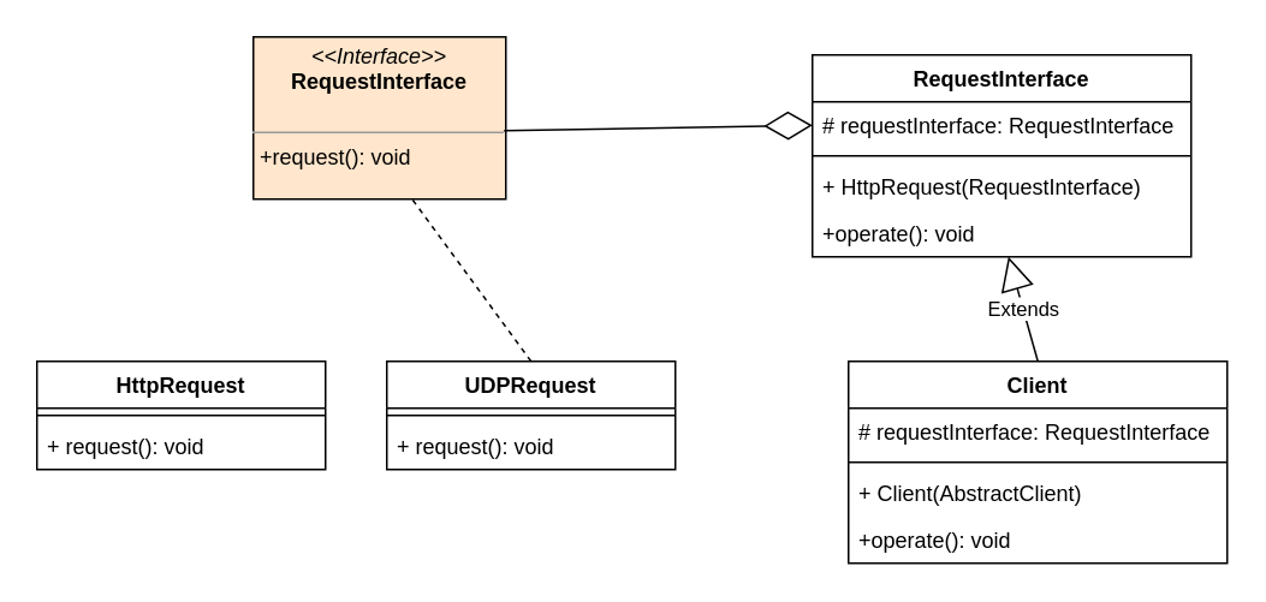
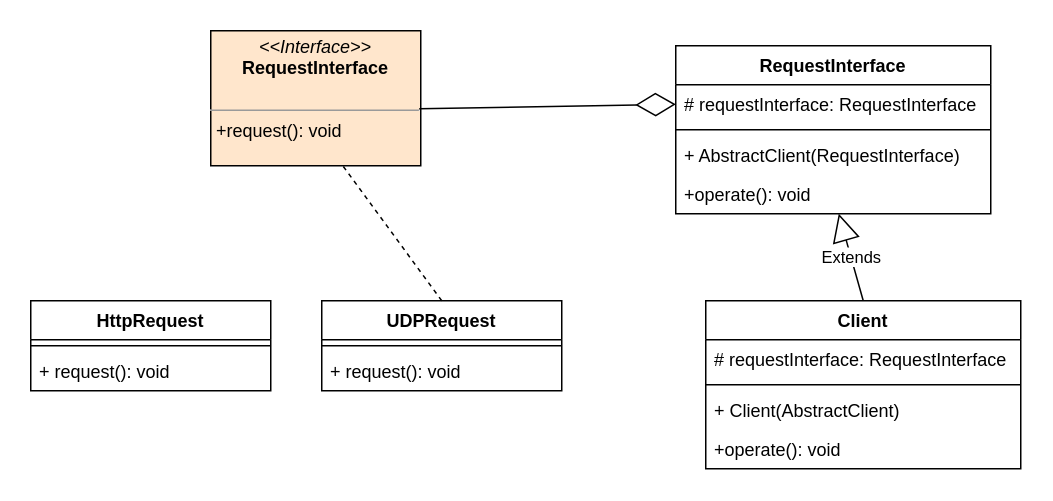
  <mxCell id="0" />
  <mxCell id="1" parent="0" />
  <mxCell id="2" value="&lt;p style=&quot;margin: 0px ; margin-top: 4px ; text-align: center&quot;&gt;&lt;i&gt;&amp;lt;&amp;lt;Interface&amp;gt;&amp;gt;&lt;/i&gt;&lt;br&gt;&lt;b&gt;RequestInterface&lt;/b&gt;&lt;/p&gt;&lt;p style=&quot;margin: 0px ; margin-left: 4px&quot;&gt;&lt;br&gt;&lt;/p&gt;&lt;hr size=&quot;1&quot;&gt;&lt;p style=&quot;margin: 0px ; margin-left: 4px&quot;&gt;+request(): void&lt;br&gt;&lt;/p&gt;" style="verticalAlign=top;align=left;overflow=fill;fontSize=12;fontFamily=Helvetica;html=1;fillColor=#ffe6cc;" vertex="1" parent="1"><mxGeometry x="140" y="20" width="140" height="90" as="geometry" /></mxCell>
  <mxCell id="3" value="HttpRequest" style="swimlane;fontStyle=1;align=center;verticalAlign=top;childLayout=stackLayout;horizontal=1;startSize=26;horizontalStack=0;resizeParent=1;resizeParentMax=0;resizeLast=0;collapsible=1;marginBottom=0;" vertex="1" parent="1"><mxGeometry x="20" y="200" width="160" height="60" as="geometry" /></mxCell>
  <mxCell id="4" value="" style="line;strokeWidth=1;fillColor=none;align=left;verticalAlign=middle;spacingTop=-1;spacingLeft=3;spacingRight=3;rotatable=0;labelPosition=right;points=[];portConstraint=eastwest;" vertex="1" parent="3"><mxGeometry y="26" width="160" height="8" as="geometry" /></mxCell>
  <mxCell id="5" value="+ request(): void" style="text;strokeColor=none;fillColor=none;align=left;verticalAlign=top;spacingLeft=4;spacingRight=4;overflow=hidden;rotatable=0;points=[[0,0.5],[1,0.5]];portConstraint=eastwest;" vertex="1" parent="3"><mxGeometry y="34" width="160" height="26" as="geometry" /></mxCell>
  <mxCell id="6" value="UDPRequest" style="swimlane;fontStyle=1;align=center;verticalAlign=top;childLayout=stackLayout;horizontal=1;startSize=26;horizontalStack=0;resizeParent=1;resizeParentMax=0;resizeLast=0;collapsible=1;marginBottom=0;" vertex="1" parent="1"><mxGeometry x="214" y="200" width="160" height="60" as="geometry" /></mxCell>
  <mxCell id="7" value="" style="line;strokeWidth=1;fillColor=none;align=left;verticalAlign=middle;spacingTop=-1;spacingLeft=3;spacingRight=3;rotatable=0;labelPosition=right;points=[];portConstraint=eastwest;" vertex="1" parent="6"><mxGeometry y="26" width="160" height="8" as="geometry" /></mxCell>
  <mxCell id="8" value="+ request(): void" style="text;strokeColor=none;fillColor=none;align=left;verticalAlign=top;spacingLeft=4;spacingRight=4;overflow=hidden;rotatable=0;points=[[0,0.5],[1,0.5]];portConstraint=eastwest;" vertex="1" parent="6"><mxGeometry y="34" width="160" height="26" as="geometry" /></mxCell>
  <mxCell id="9" value="" style="endArrow=none;dashed=1;endFill=0;endSize=12;html=1;exitX=0.5;exitY=0;exitDx=0;exitDy=0;entryX=0.629;entryY=1;entryDx=0;entryDy=0;entryPerimeter=0;" edge="1" parent="1" source="6" target="2"><mxGeometry width="160" relative="1" as="geometry"><mxPoint x="110" y="210" as="sourcePoint" /><mxPoint x="220" y="120" as="targetPoint" /></mxGeometry></mxCell>
  <mxCell id="10" value="RequestInterface" style="swimlane;fontStyle=1;align=center;verticalAlign=top;childLayout=stackLayout;horizontal=1;startSize=26;horizontalStack=0;resizeParent=1;resizeParentMax=0;resizeLast=0;collapsible=1;marginBottom=0;" vertex="1" parent="1"><mxGeometry x="450" y="30" width="210" height="112" as="geometry" /></mxCell>
  <mxCell id="11" value="# requestInterface: RequestInterface" style="text;strokeColor=none;fillColor=none;align=left;verticalAlign=top;spacingLeft=4;spacingRight=4;overflow=hidden;rotatable=0;points=[[0,0.5],[1,0.5]];portConstraint=eastwest;" vertex="1" parent="10"><mxGeometry y="26" width="210" height="26" as="geometry" /></mxCell>
  <mxCell id="12" value="" style="line;strokeWidth=1;fillColor=none;align=left;verticalAlign=middle;spacingTop=-1;spacingLeft=3;spacingRight=3;rotatable=0;labelPosition=right;points=[];portConstraint=eastwest;" vertex="1" parent="10"><mxGeometry y="52" width="210" height="8" as="geometry" /></mxCell>
- <mxCell id="13" value="+ HttpRequest(RequestInterface)" style="text;strokeColor=none;fillColor=none;align=left;verticalAlign=top;spacingLeft=4;spacingRight=4;overflow=hidden;rotatable=0;points=[[0,0.5],[1,0.5]];portConstraint=eastwest;" vertex="1" parent="10"><mxGeometry y="60" width="210" height="26" as="geometry" /></mxCell>
+ <mxCell id="13" value="+ AbstractClient(RequestInterface)" style="text;strokeColor=none;fillColor=none;align=left;verticalAlign=top;spacingLeft=4;spacingRight=4;overflow=hidden;rotatable=0;points=[[0,0.5],[1,0.5]];portConstraint=eastwest;" vertex="1" parent="10"><mxGeometry y="60" width="210" height="26" as="geometry" /></mxCell>
  <mxCell id="14" value="+operate(): void" style="text;strokeColor=none;fillColor=none;align=left;verticalAlign=top;spacingLeft=4;spacingRight=4;overflow=hidden;rotatable=0;points=[[0,0.5],[1,0.5]];portConstraint=eastwest;" vertex="1" parent="10"><mxGeometry y="86" width="210" height="26" as="geometry" /></mxCell>
  <mxCell id="15" value="" style="endArrow=diamondThin;endFill=0;endSize=24;html=1;exitX=0.993;exitY=0.578;exitDx=0;exitDy=0;exitPerimeter=0;entryX=0;entryY=0.5;entryDx=0;entryDy=0;" edge="1" parent="1" source="2" target="11"><mxGeometry width="160" relative="1" as="geometry"><mxPoint x="490" y="290" as="sourcePoint" /><mxPoint x="650" y="290" as="targetPoint" /></mxGeometry></mxCell>
  <mxCell id="16" value="Client" style="swimlane;fontStyle=1;align=center;verticalAlign=top;childLayout=stackLayout;horizontal=1;startSize=26;horizontalStack=0;resizeParent=1;resizeParentMax=0;resizeLast=0;collapsible=1;marginBottom=0;" vertex="1" parent="1"><mxGeometry x="470" y="200" width="210" height="112" as="geometry" /></mxCell>
  <mxCell id="17" value="# requestInterface: RequestInterface" style="text;strokeColor=none;fillColor=none;align=left;verticalAlign=top;spacingLeft=4;spacingRight=4;overflow=hidden;rotatable=0;points=[[0,0.5],[1,0.5]];portConstraint=eastwest;" vertex="1" parent="16"><mxGeometry y="26" width="210" height="26" as="geometry" /></mxCell>
  <mxCell id="18" value="" style="line;strokeWidth=1;fillColor=none;align=left;verticalAlign=middle;spacingTop=-1;spacingLeft=3;spacingRight=3;rotatable=0;labelPosition=right;points=[];portConstraint=eastwest;" vertex="1" parent="16"><mxGeometry y="52" width="210" height="8" as="geometry" /></mxCell>
  <mxCell id="19" value="+ Client(AbstractClient)" style="text;strokeColor=none;fillColor=none;align=left;verticalAlign=top;spacingLeft=4;spacingRight=4;overflow=hidden;rotatable=0;points=[[0,0.5],[1,0.5]];portConstraint=eastwest;" vertex="1" parent="16"><mxGeometry y="60" width="210" height="26" as="geometry" /></mxCell>
  <mxCell id="20" value="+operate(): void" style="text;strokeColor=none;fillColor=none;align=left;verticalAlign=top;spacingLeft=4;spacingRight=4;overflow=hidden;rotatable=0;points=[[0,0.5],[1,0.5]];portConstraint=eastwest;" vertex="1" parent="16"><mxGeometry y="86" width="210" height="26" as="geometry" /></mxCell>
  <mxCell id="21" value="Extends" style="endArrow=block;endSize=16;endFill=0;html=1;exitX=0.5;exitY=0;exitDx=0;exitDy=0;" edge="1" parent="1" source="16" target="14"><mxGeometry width="160" relative="1" as="geometry"><mxPoint x="250" y="430" as="sourcePoint" /><mxPoint x="410" y="430" as="targetPoint" /></mxGeometry></mxCell>
